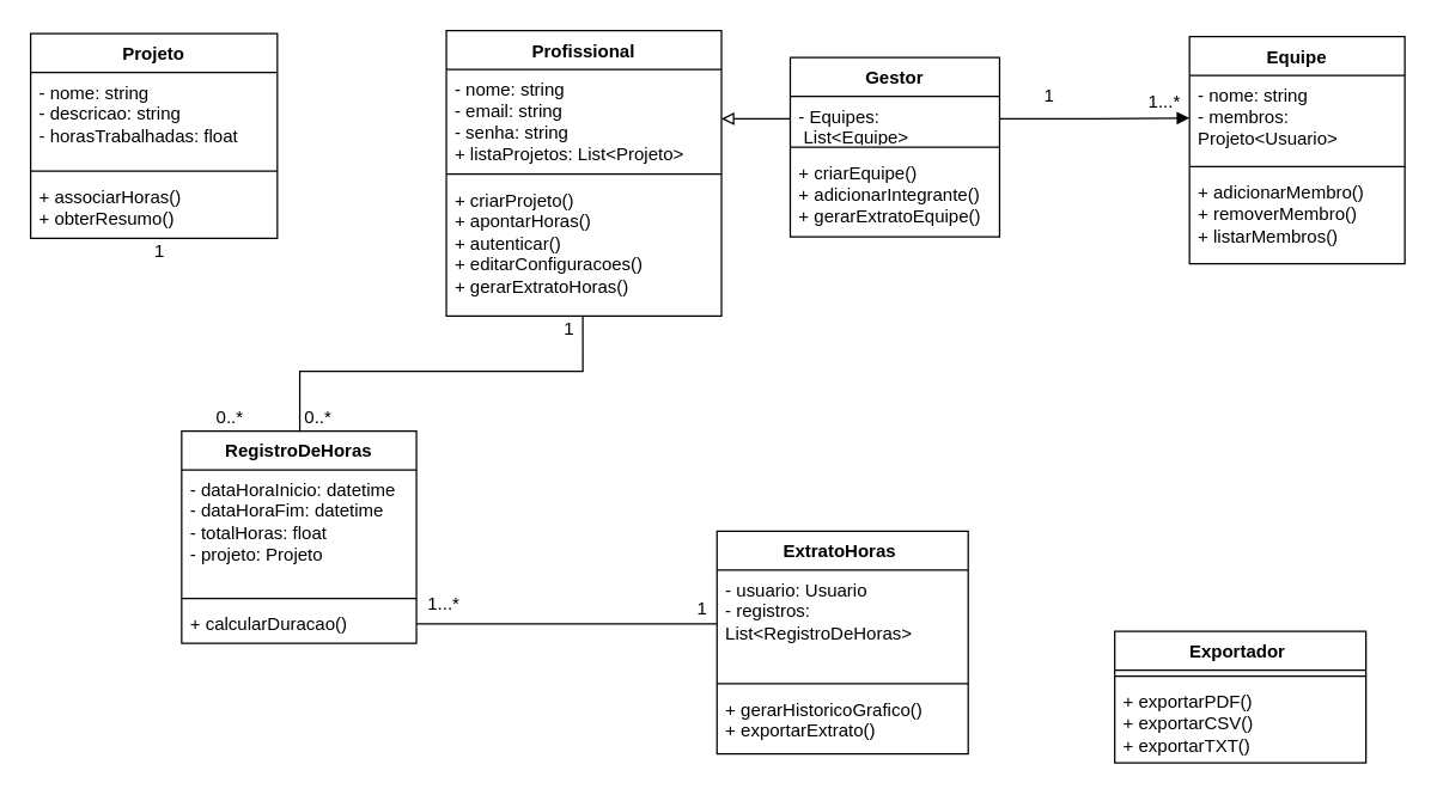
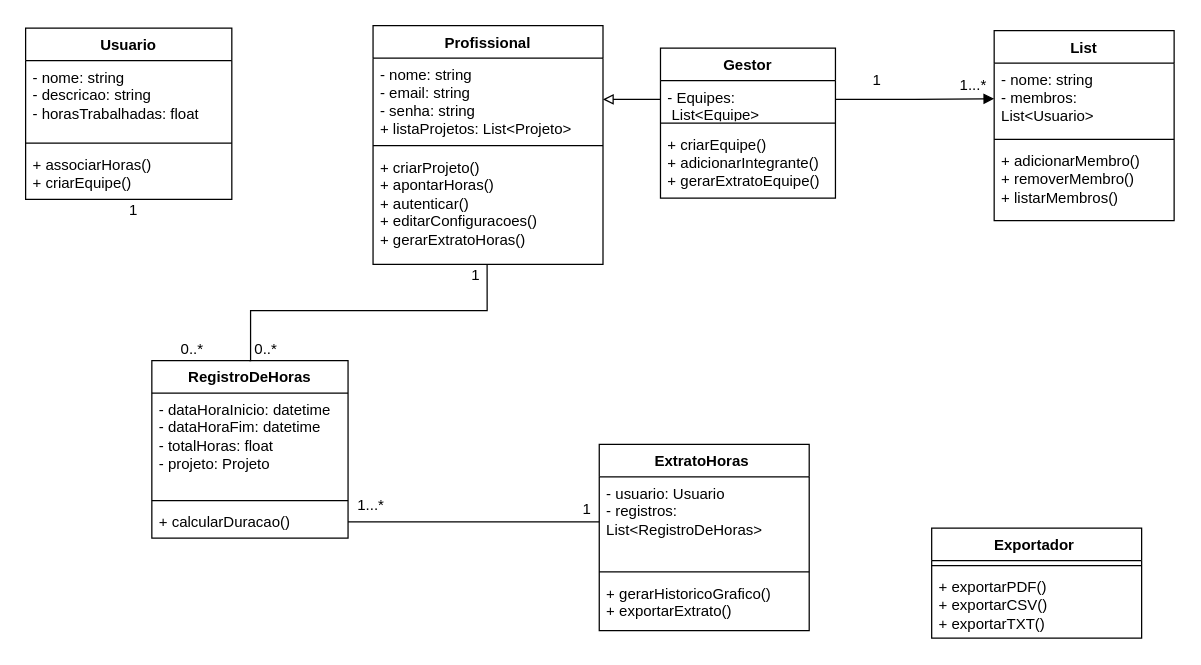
  <mxCell id="0" />
  <mxCell id="1" parent="0" />
  <mxCell id="2" value="Profissional" style="swimlane;fontStyle=1;align=center;verticalAlign=top;childLayout=stackLayout;horizontal=1;startSize=26;horizontalStack=0;resizeParent=1;resizeParentMax=0;resizeLast=0;collapsible=1;marginBottom=0;whiteSpace=wrap;html=1;" parent="1" vertex="1"><mxGeometry x="298" y="20" width="184" height="191" as="geometry"><mxRectangle x="14" y="98" width="95" height="26" as="alternateBounds" /></mxGeometry></mxCell>
  <mxCell id="3" value="&lt;div&gt;&lt;div&gt;&lt;span style=&quot;background-color: transparent; color: light-dark(rgb(0, 0, 0), rgb(255, 255, 255));&quot;&gt;- nome: string&lt;/span&gt;&lt;/div&gt;&lt;div&gt;- email: string&lt;/div&gt;&lt;div&gt;- senha: string&lt;/div&gt;&lt;/div&gt;+ listaProjetos: List&amp;lt;Projeto&amp;gt;&lt;div&gt;&lt;br&gt;&lt;/div&gt;" style="text;strokeColor=none;fillColor=none;align=left;verticalAlign=top;spacingLeft=4;spacingRight=4;overflow=hidden;rotatable=0;points=[[0,0.5],[1,0.5]];portConstraint=eastwest;whiteSpace=wrap;html=1;" parent="2" vertex="1"><mxGeometry y="26" width="184" height="66" as="geometry" /></mxCell>
  <mxCell id="4" value="" style="line;strokeWidth=1;fillColor=none;align=left;verticalAlign=middle;spacingTop=-1;spacingLeft=3;spacingRight=3;rotatable=0;labelPosition=right;points=[];portConstraint=eastwest;strokeColor=inherit;" parent="2" vertex="1"><mxGeometry y="92" width="184" height="8" as="geometry" /></mxCell>
  <mxCell id="5" value="+ criarProjeto()&lt;br&gt;+ apontarHoras()&lt;div&gt;&lt;div&gt;+ autenticar()&lt;/div&gt;&lt;div&gt;+ editarConfiguracoes()&lt;/div&gt;&lt;div&gt;+ gerarExtratoHoras()&lt;/div&gt;&lt;/div&gt;" style="text;strokeColor=none;fillColor=none;align=left;verticalAlign=top;spacingLeft=4;spacingRight=4;overflow=hidden;rotatable=0;points=[[0,0.5],[1,0.5]];portConstraint=eastwest;whiteSpace=wrap;html=1;" parent="2" vertex="1"><mxGeometry y="100" width="184" height="91" as="geometry" /></mxCell>
  <mxCell id="6" style="rounded=0;orthogonalLoop=1;jettySize=auto;html=1;exitX=0;exitY=0.5;exitDx=0;exitDy=0;entryX=1;entryY=0.5;entryDx=0;entryDy=0;endArrow=block;endFill=0;" parent="1" source="8" target="3" edge="1"><mxGeometry relative="1" as="geometry"><mxPoint x="640" y="-3" as="targetPoint" /></mxGeometry></mxCell>
  <mxCell id="7" value="Gestor" style="swimlane;fontStyle=1;align=center;verticalAlign=top;childLayout=stackLayout;horizontal=1;startSize=26;horizontalStack=0;resizeParent=1;resizeParentMax=0;resizeLast=0;collapsible=1;marginBottom=0;whiteSpace=wrap;html=1;" parent="1" vertex="1"><mxGeometry x="528" y="38" width="140" height="120" as="geometry"><mxRectangle x="14" y="98" width="95" height="26" as="alternateBounds" /></mxGeometry></mxCell>
  <mxCell id="8" value="- Equipes: &amp;nbsp;List&amp;lt;Equipe&amp;gt;&lt;div&gt;&lt;br&gt;&lt;/div&gt;" style="text;strokeColor=none;fillColor=none;align=left;verticalAlign=top;spacingLeft=4;spacingRight=4;overflow=hidden;rotatable=0;points=[[0,0.5],[1,0.5]];portConstraint=eastwest;whiteSpace=wrap;html=1;" parent="7" vertex="1"><mxGeometry y="26" width="140" height="30" as="geometry" /></mxCell>
  <mxCell id="9" value="" style="line;strokeWidth=1;fillColor=none;align=left;verticalAlign=middle;spacingTop=-1;spacingLeft=3;spacingRight=3;rotatable=0;labelPosition=right;points=[];portConstraint=eastwest;strokeColor=inherit;" parent="7" vertex="1"><mxGeometry y="56" width="140" height="8" as="geometry" /></mxCell>
  <mxCell id="10" value="&lt;div&gt;+ criarEquipe()&lt;/div&gt;&lt;div&gt;+ adicionarIntegrante()&lt;/div&gt;&lt;div&gt;+ gerarExtratoEquipe()&lt;/div&gt;" style="text;strokeColor=none;fillColor=none;align=left;verticalAlign=top;spacingLeft=4;spacingRight=4;overflow=hidden;rotatable=0;points=[[0,0.5],[1,0.5]];portConstraint=eastwest;whiteSpace=wrap;html=1;" parent="7" vertex="1"><mxGeometry y="64" width="140" height="56" as="geometry" /></mxCell>
- <mxCell id="11" value="Projeto" style="swimlane;fontStyle=1;align=center;verticalAlign=top;childLayout=stackLayout;horizontal=1;startSize=26;horizontalStack=0;resizeParent=1;resizeParentMax=0;resizeLast=0;collapsible=1;marginBottom=0;whiteSpace=wrap;html=1;" parent="1" vertex="1"><mxGeometry x="20" y="22" width="165" height="137" as="geometry"><mxRectangle x="14" y="98" width="95" height="26" as="alternateBounds" /></mxGeometry></mxCell>
+ <mxCell id="11" value="Usuario" style="swimlane;fontStyle=1;align=center;verticalAlign=top;childLayout=stackLayout;horizontal=1;startSize=26;horizontalStack=0;resizeParent=1;resizeParentMax=0;resizeLast=0;collapsible=1;marginBottom=0;whiteSpace=wrap;html=1;" parent="1" vertex="1"><mxGeometry x="20" y="22" width="165" height="137" as="geometry"><mxRectangle x="14" y="98" width="95" height="26" as="alternateBounds" /></mxGeometry></mxCell>
  <mxCell id="12" value="&lt;div&gt;&lt;span style=&quot;background-color: transparent; color: light-dark(rgb(0, 0, 0), rgb(255, 255, 255));&quot;&gt;- nome: string&lt;/span&gt;&lt;/div&gt;&lt;div&gt;- descricao: string&lt;/div&gt;&lt;div&gt;- horasTrabalhadas: float&lt;br&gt;&lt;/div&gt;" style="text;strokeColor=none;fillColor=none;align=left;verticalAlign=top;spacingLeft=4;spacingRight=4;overflow=hidden;rotatable=0;points=[[0,0.5],[1,0.5]];portConstraint=eastwest;whiteSpace=wrap;html=1;" parent="11" vertex="1"><mxGeometry y="26" width="165" height="62" as="geometry" /></mxCell>
  <mxCell id="13" value="" style="line;strokeWidth=1;fillColor=none;align=left;verticalAlign=middle;spacingTop=-1;spacingLeft=3;spacingRight=3;rotatable=0;labelPosition=right;points=[];portConstraint=eastwest;strokeColor=inherit;" parent="11" vertex="1"><mxGeometry y="88" width="165" height="8" as="geometry" /></mxCell>
- <mxCell id="14" value="&lt;div&gt;+ associarHoras()&lt;/div&gt;&lt;div&gt;+ obterResumo()&lt;/div&gt;" style="text;strokeColor=none;fillColor=none;align=left;verticalAlign=top;spacingLeft=4;spacingRight=4;overflow=hidden;rotatable=0;points=[[0,0.5],[1,0.5]];portConstraint=eastwest;whiteSpace=wrap;html=1;" parent="11" vertex="1"><mxGeometry y="96" width="165" height="41" as="geometry" /></mxCell>
+ <mxCell id="14" value="&lt;div&gt;+ associarHoras()&lt;/div&gt;&lt;div&gt;+ criarEquipe()&lt;/div&gt;" style="text;strokeColor=none;fillColor=none;align=left;verticalAlign=top;spacingLeft=4;spacingRight=4;overflow=hidden;rotatable=0;points=[[0,0.5],[1,0.5]];portConstraint=eastwest;whiteSpace=wrap;html=1;" parent="11" vertex="1"><mxGeometry y="96" width="165" height="41" as="geometry" /></mxCell>
  <mxCell id="15" value="RegistroDeHoras" style="swimlane;fontStyle=1;align=center;verticalAlign=top;childLayout=stackLayout;horizontal=1;startSize=26;horizontalStack=0;resizeParent=1;resizeParentMax=0;resizeLast=0;collapsible=1;marginBottom=0;whiteSpace=wrap;html=1;" parent="1" vertex="1"><mxGeometry x="121" y="288" width="157" height="142" as="geometry"><mxRectangle x="14" y="98" width="95" height="26" as="alternateBounds" /></mxGeometry></mxCell>
  <mxCell id="16" value="&lt;div&gt;&lt;span style=&quot;background-color: transparent; color: light-dark(rgb(0, 0, 0), rgb(255, 255, 255));&quot;&gt;- dataHoraInicio: datetime&lt;/span&gt;&lt;/div&gt;&lt;div&gt;- dataHoraFim: datetime&lt;/div&gt;&lt;div&gt;- totalHoras: float&lt;/div&gt;&lt;div&gt;- projeto: Projeto&lt;/div&gt;" style="text;strokeColor=none;fillColor=none;align=left;verticalAlign=top;spacingLeft=4;spacingRight=4;overflow=hidden;rotatable=0;points=[[0,0.5],[1,0.5]];portConstraint=eastwest;whiteSpace=wrap;html=1;" parent="15" vertex="1"><mxGeometry y="26" width="157" height="82" as="geometry" /></mxCell>
  <mxCell id="17" value="" style="line;strokeWidth=1;fillColor=none;align=left;verticalAlign=middle;spacingTop=-1;spacingLeft=3;spacingRight=3;rotatable=0;labelPosition=right;points=[];portConstraint=eastwest;strokeColor=inherit;" parent="15" vertex="1"><mxGeometry y="108" width="157" height="8" as="geometry" /></mxCell>
  <mxCell id="18" value="+ calcularDuracao()" style="text;strokeColor=none;fillColor=none;align=left;verticalAlign=top;spacingLeft=4;spacingRight=4;overflow=hidden;rotatable=0;points=[[0,0.5],[1,0.5]];portConstraint=eastwest;whiteSpace=wrap;html=1;" parent="15" vertex="1"><mxGeometry y="116" width="157" height="26" as="geometry" /></mxCell>
  <mxCell id="19" value="ExtratoHoras&amp;nbsp;" style="swimlane;fontStyle=1;align=center;verticalAlign=top;childLayout=stackLayout;horizontal=1;startSize=26;horizontalStack=0;resizeParent=1;resizeParentMax=0;resizeLast=0;collapsible=1;marginBottom=0;whiteSpace=wrap;html=1;" parent="1" vertex="1"><mxGeometry x="479" y="355" width="168" height="149" as="geometry"><mxRectangle x="14" y="98" width="95" height="26" as="alternateBounds" /></mxGeometry></mxCell>
  <mxCell id="20" value="&lt;div&gt;&lt;span style=&quot;background-color: transparent; color: light-dark(rgb(0, 0, 0), rgb(255, 255, 255));&quot;&gt;- usuario: Usuario&lt;/span&gt;&lt;/div&gt;&lt;div&gt;- registros: List&amp;lt;RegistroDeHoras&amp;gt;&lt;/div&gt;" style="text;strokeColor=none;fillColor=none;align=left;verticalAlign=top;spacingLeft=4;spacingRight=4;overflow=hidden;rotatable=0;points=[[0,0.5],[1,0.5]];portConstraint=eastwest;whiteSpace=wrap;html=1;" parent="19" vertex="1"><mxGeometry y="26" width="168" height="72" as="geometry" /></mxCell>
  <mxCell id="21" value="" style="line;strokeWidth=1;fillColor=none;align=left;verticalAlign=middle;spacingTop=-1;spacingLeft=3;spacingRight=3;rotatable=0;labelPosition=right;points=[];portConstraint=eastwest;strokeColor=inherit;" parent="19" vertex="1"><mxGeometry y="98" width="168" height="8" as="geometry" /></mxCell>
  <mxCell id="22" value="&lt;div&gt;+ gerarHistoricoGrafico()&lt;/div&gt;&lt;div&gt;+ exportarExtrato()&lt;/div&gt;" style="text;strokeColor=none;fillColor=none;align=left;verticalAlign=top;spacingLeft=4;spacingRight=4;overflow=hidden;rotatable=0;points=[[0,0.5],[1,0.5]];portConstraint=eastwest;whiteSpace=wrap;html=1;" parent="19" vertex="1"><mxGeometry y="106" width="168" height="43" as="geometry" /></mxCell>
  <mxCell id="23" value="Exportador&amp;nbsp;" style="swimlane;fontStyle=1;align=center;verticalAlign=top;childLayout=stackLayout;horizontal=1;startSize=26;horizontalStack=0;resizeParent=1;resizeParentMax=0;resizeLast=0;collapsible=1;marginBottom=0;whiteSpace=wrap;html=1;" parent="1" vertex="1"><mxGeometry x="745" y="422" width="168" height="88" as="geometry"><mxRectangle x="14" y="98" width="95" height="26" as="alternateBounds" /></mxGeometry></mxCell>
  <mxCell id="24" value="" style="line;strokeWidth=1;fillColor=none;align=left;verticalAlign=middle;spacingTop=-1;spacingLeft=3;spacingRight=3;rotatable=0;labelPosition=right;points=[];portConstraint=eastwest;strokeColor=inherit;" parent="23" vertex="1"><mxGeometry y="26" width="168" height="8" as="geometry" /></mxCell>
  <mxCell id="25" value="&lt;div&gt;+ exportarPDF()&lt;/div&gt;&lt;div&gt;+ exportarCSV()&lt;/div&gt;&lt;div&gt;+ exportarTXT()&lt;/div&gt;" style="text;strokeColor=none;fillColor=none;align=left;verticalAlign=top;spacingLeft=4;spacingRight=4;overflow=hidden;rotatable=0;points=[[0,0.5],[1,0.5]];portConstraint=eastwest;whiteSpace=wrap;html=1;" parent="23" vertex="1"><mxGeometry y="34" width="168" height="54" as="geometry" /></mxCell>
- <mxCell id="26" value="Equipe" style="swimlane;fontStyle=1;align=center;verticalAlign=top;childLayout=stackLayout;horizontal=1;startSize=26;horizontalStack=0;resizeParent=1;resizeParentMax=0;resizeLast=0;collapsible=1;marginBottom=0;whiteSpace=wrap;html=1;" parent="1" vertex="1"><mxGeometry x="795" y="24" width="144" height="152" as="geometry"><mxRectangle x="14" y="98" width="95" height="26" as="alternateBounds" /></mxGeometry></mxCell>
- <mxCell id="27" value="&lt;div&gt;&lt;span style=&quot;background-color: transparent; color: light-dark(rgb(0, 0, 0), rgb(255, 255, 255));&quot;&gt;- nome: string&lt;/span&gt;&lt;/div&gt;&lt;div&gt;- membros: Projeto&amp;lt;Usuario&amp;gt;&lt;/div&gt;" style="text;strokeColor=none;fillColor=none;align=left;verticalAlign=top;spacingLeft=4;spacingRight=4;overflow=hidden;rotatable=0;points=[[0,0.5],[1,0.5]];portConstraint=eastwest;whiteSpace=wrap;html=1;" parent="26" vertex="1"><mxGeometry y="26" width="144" height="57" as="geometry" /></mxCell>
+ <mxCell id="26" value="List" style="swimlane;fontStyle=1;align=center;verticalAlign=top;childLayout=stackLayout;horizontal=1;startSize=26;horizontalStack=0;resizeParent=1;resizeParentMax=0;resizeLast=0;collapsible=1;marginBottom=0;whiteSpace=wrap;html=1;" parent="1" vertex="1"><mxGeometry x="795" y="24" width="144" height="152" as="geometry"><mxRectangle x="14" y="98" width="95" height="26" as="alternateBounds" /></mxGeometry></mxCell>
+ <mxCell id="27" value="&lt;div&gt;&lt;span style=&quot;background-color: transparent; color: light-dark(rgb(0, 0, 0), rgb(255, 255, 255));&quot;&gt;- nome: string&lt;/span&gt;&lt;/div&gt;&lt;div&gt;- membros: List&amp;lt;Usuario&amp;gt;&lt;/div&gt;" style="text;strokeColor=none;fillColor=none;align=left;verticalAlign=top;spacingLeft=4;spacingRight=4;overflow=hidden;rotatable=0;points=[[0,0.5],[1,0.5]];portConstraint=eastwest;whiteSpace=wrap;html=1;" parent="26" vertex="1"><mxGeometry y="26" width="144" height="57" as="geometry" /></mxCell>
  <mxCell id="28" value="" style="line;strokeWidth=1;fillColor=none;align=left;verticalAlign=middle;spacingTop=-1;spacingLeft=3;spacingRight=3;rotatable=0;labelPosition=right;points=[];portConstraint=eastwest;strokeColor=inherit;" parent="26" vertex="1"><mxGeometry y="83" width="144" height="8" as="geometry" /></mxCell>
  <mxCell id="29" value="&lt;div&gt;+ adicionarMembro()&lt;/div&gt;&lt;div&gt;+ removerMembro()&lt;/div&gt;&lt;div&gt;+ listarMembros()&lt;/div&gt;&lt;div&gt;&lt;br&gt;&lt;/div&gt;" style="text;strokeColor=none;fillColor=none;align=left;verticalAlign=top;spacingLeft=4;spacingRight=4;overflow=hidden;rotatable=0;points=[[0,0.5],[1,0.5]];portConstraint=eastwest;whiteSpace=wrap;html=1;" parent="26" vertex="1"><mxGeometry y="91" width="144" height="61" as="geometry" /></mxCell>
  <mxCell id="30" value="0..*" style="text;html=1;align=center;verticalAlign=middle;resizable=0;points=[];autosize=1;strokeColor=none;fillColor=none;" parent="1" vertex="1"><mxGeometry x="135" y="265.5" width="36" height="26" as="geometry" /></mxCell>
  <mxCell id="31" style="edgeStyle=orthogonalEdgeStyle;rounded=0;orthogonalLoop=1;jettySize=auto;html=1;exitX=1;exitY=0.5;exitDx=0;exitDy=0;endArrow=block;startFill=0;" parent="1" source="8" target="27" edge="1"><mxGeometry relative="1" as="geometry" /></mxCell>
  <mxCell id="32" value="1" style="text;html=1;align=center;verticalAlign=middle;resizable=0;points=[];autosize=1;strokeColor=none;fillColor=none;" parent="1" vertex="1"><mxGeometry x="688" y="51" width="25" height="26" as="geometry" /></mxCell>
  <mxCell id="33" value="1...*" style="text;html=1;align=center;verticalAlign=middle;resizable=0;points=[];autosize=1;strokeColor=none;fillColor=none;" parent="1" vertex="1"><mxGeometry x="758" y="55" width="39" height="26" as="geometry" /></mxCell>
  <mxCell id="34" style="edgeStyle=orthogonalEdgeStyle;rounded=0;orthogonalLoop=1;jettySize=auto;html=1;endArrow=none;startFill=0;entryX=0;entryY=0.5;entryDx=0;entryDy=0;exitX=1;exitY=0.5;exitDx=0;exitDy=0;" parent="1" source="18" target="20" edge="1"><mxGeometry relative="1" as="geometry"><mxPoint x="198" y="470" as="sourcePoint" /></mxGeometry></mxCell>
  <mxCell id="35" value="1" style="text;html=1;align=center;verticalAlign=middle;resizable=0;points=[];autosize=1;strokeColor=none;fillColor=none;" parent="1" vertex="1"><mxGeometry x="456" y="394" width="25" height="26" as="geometry" /></mxCell>
  <mxCell id="36" value="1...*" style="text;html=1;align=center;verticalAlign=middle;resizable=0;points=[];autosize=1;strokeColor=none;fillColor=none;" parent="1" vertex="1"><mxGeometry x="276" y="391" width="39" height="26" as="geometry" /></mxCell>
  <mxCell id="37" style="edgeStyle=orthogonalEdgeStyle;rounded=0;orthogonalLoop=1;jettySize=auto;html=1;entryX=0.496;entryY=1.003;entryDx=0;entryDy=0;entryPerimeter=0;endArrow=none;startFill=0;" edge="1" parent="1" target="5"><mxGeometry relative="1" as="geometry"><mxPoint x="199" y="288" as="sourcePoint" /><mxPoint x="111" y="169" as="targetPoint" /><Array as="points"><mxPoint x="200" y="288" /><mxPoint x="200" y="248" /><mxPoint x="389" y="248" /></Array></mxGeometry></mxCell>
  <mxCell id="38" value="1" style="text;html=1;align=center;verticalAlign=middle;resizable=0;points=[];autosize=1;strokeColor=none;fillColor=none;" vertex="1" parent="1"><mxGeometry x="93" y="155" width="25" height="26" as="geometry" /></mxCell>
  <mxCell id="39" value="0..*" style="text;html=1;align=center;verticalAlign=middle;resizable=0;points=[];autosize=1;strokeColor=none;fillColor=none;" vertex="1" parent="1"><mxGeometry x="194" y="265.5" width="36" height="26" as="geometry" /></mxCell>
  <mxCell id="40" value="1" style="text;html=1;align=center;verticalAlign=middle;resizable=0;points=[];autosize=1;strokeColor=none;fillColor=none;" vertex="1" parent="1"><mxGeometry x="367" y="207" width="25" height="26" as="geometry" /></mxCell>
